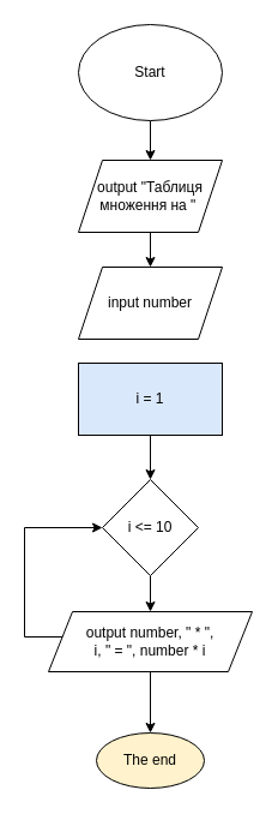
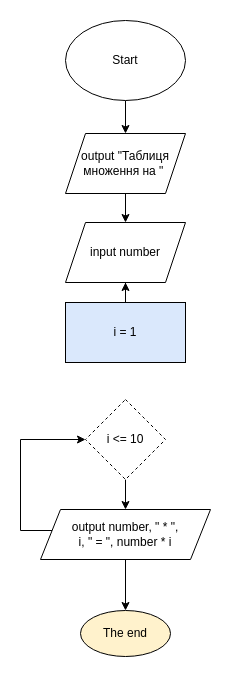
  <mxCell id="0" />
  <mxCell id="1" parent="0" />
  <mxCell id="2" value="" style="edgeStyle=orthogonalEdgeStyle;rounded=0;orthogonalLoop=1;jettySize=auto;html=1;" edge="1" parent="1" source="3" target="5"><mxGeometry relative="1" as="geometry" /></mxCell>
  <mxCell id="3" value="Start" style="ellipse;whiteSpace=wrap;html=1;" vertex="1" parent="1"><mxGeometry x="65" y="20" width="120" height="80" as="geometry" /></mxCell>
  <mxCell id="4" value="" style="edgeStyle=orthogonalEdgeStyle;rounded=0;orthogonalLoop=1;jettySize=auto;html=1;" edge="1" parent="1" source="5" target="6"><mxGeometry relative="1" as="geometry" /></mxCell>
  <mxCell id="5" value="output &quot;Таблиця множення на &quot;&amp;nbsp;" style="shape=parallelogram;perimeter=parallelogramPerimeter;whiteSpace=wrap;html=1;fixedSize=1;" vertex="1" parent="1"><mxGeometry x="65" y="133" width="120" height="60" as="geometry" /></mxCell>
  <mxCell id="6" value="input number" style="shape=parallelogram;perimeter=parallelogramPerimeter;whiteSpace=wrap;html=1;fixedSize=1;" vertex="1" parent="1"><mxGeometry x="65" y="222" width="120" height="60" as="geometry" /></mxCell>
- <mxCell id="7" value="" style="edgeStyle=orthogonalEdgeStyle;rounded=0;orthogonalLoop=1;jettySize=auto;html=1;" edge="1" parent="1" source="8" target="10"><mxGeometry relative="1" as="geometry" /></mxCell>
+ <mxCell id="7" value="" style="edgeStyle=orthogonalEdgeStyle;rounded=0;orthogonalLoop=1;jettySize=auto;html=1;" edge="1" parent="1" source="8" target="6"><mxGeometry relative="1" as="geometry" /></mxCell>
  <mxCell id="8" value="i = 1" style="whiteSpace=wrap;html=1;fillColor=#dae8fc;" vertex="1" parent="1"><mxGeometry x="65" y="302" width="120" height="60" as="geometry" /></mxCell>
  <mxCell id="9" value="" style="edgeStyle=orthogonalEdgeStyle;rounded=0;orthogonalLoop=1;jettySize=auto;html=1;" edge="1" parent="1" source="10" target="13"><mxGeometry relative="1" as="geometry" /></mxCell>
- <mxCell id="10" value="i &amp;lt;= 10" style="rhombus;whiteSpace=wrap;html=1;" vertex="1" parent="1"><mxGeometry x="85" y="399" width="80" height="80" as="geometry" /></mxCell>
+ <mxCell id="10" value="i &amp;lt;= 10" style="rhombus;whiteSpace=wrap;html=1;dashed=1;" vertex="1" parent="1"><mxGeometry x="85" y="399" width="80" height="80" as="geometry" /></mxCell>
  <mxCell id="11" style="edgeStyle=orthogonalEdgeStyle;rounded=0;orthogonalLoop=1;jettySize=auto;html=1;entryX=0;entryY=0.5;entryDx=0;entryDy=0;" edge="1" parent="1" source="13" target="10"><mxGeometry relative="1" as="geometry"><Array as="points"><mxPoint x="20" y="530" /><mxPoint x="20" y="439" /></Array></mxGeometry></mxCell>
  <mxCell id="12" value="" style="edgeStyle=orthogonalEdgeStyle;rounded=0;orthogonalLoop=1;jettySize=auto;html=1;" edge="1" parent="1" source="13" target="14"><mxGeometry relative="1" as="geometry" /></mxCell>
  <mxCell id="13" value="output number, &quot; * &quot;,&lt;div&gt;&amp;nbsp;i, &quot; = &quot;, number * i&amp;nbsp;&lt;/div&gt;" style="shape=parallelogram;perimeter=parallelogramPerimeter;whiteSpace=wrap;html=1;fixedSize=1;" vertex="1" parent="1"><mxGeometry x="40" y="509" width="170" height="50" as="geometry" /></mxCell>
  <mxCell id="14" value="The end" style="ellipse;whiteSpace=wrap;html=1;fillColor=#fff2cc;" vertex="1" parent="1"><mxGeometry x="80" y="610" width="90" height="46" as="geometry" /></mxCell>
